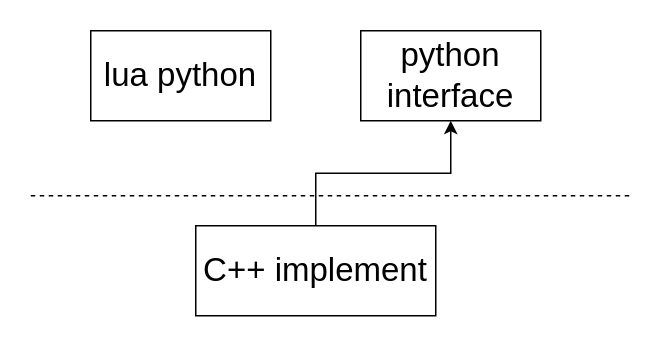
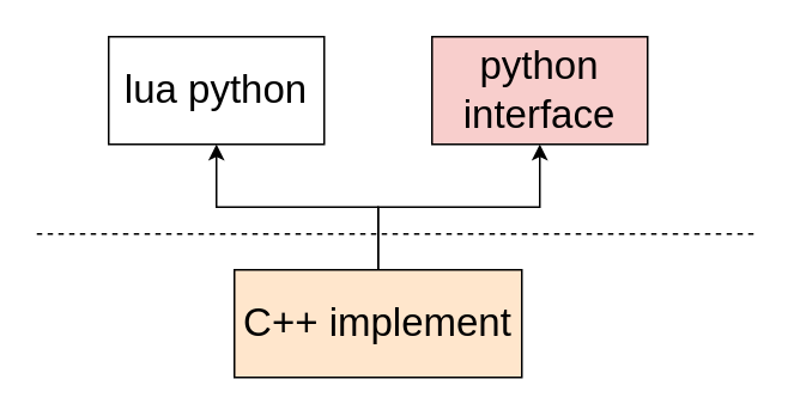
  <mxCell id="0" />
  <mxCell id="1" parent="0" />
+ <mxCell id="2" style="edgeStyle=orthogonalEdgeStyle;rounded=0;orthogonalLoop=1;jettySize=auto;html=1;entryX=0.5;entryY=1;entryDx=0;entryDy=0;fontSize=22;" edge="1" parent="1" source="4" target="5"><mxGeometry relative="1" as="geometry" /></mxCell>
  <mxCell id="3" style="edgeStyle=orthogonalEdgeStyle;rounded=0;orthogonalLoop=1;jettySize=auto;html=1;entryX=0.5;entryY=1;entryDx=0;entryDy=0;fontSize=22;" edge="1" parent="1" source="4" target="6"><mxGeometry relative="1" as="geometry" /></mxCell>
- <mxCell id="4" value="C++&amp;nbsp;implement" style="rounded=0;whiteSpace=wrap;html=1;fontSize=22;" vertex="1" parent="1"><mxGeometry x="130" y="150" width="160" height="60" as="geometry" /></mxCell>
+ <mxCell id="4" value="C++&amp;nbsp;implement" style="rounded=0;whiteSpace=wrap;html=1;fontSize=22;fillColor=#ffe6cc;" vertex="1" parent="1"><mxGeometry x="130" y="150" width="160" height="60" as="geometry" /></mxCell>
  <mxCell id="5" value="lua python" style="rounded=0;whiteSpace=wrap;html=1;fontSize=22;" vertex="1" parent="1"><mxGeometry x="60" y="20" width="120" height="60" as="geometry" /></mxCell>
- <mxCell id="6" value="python interface" style="rounded=0;whiteSpace=wrap;html=1;fontSize=22;" vertex="1" parent="1"><mxGeometry x="240" y="20" width="120" height="60" as="geometry" /></mxCell>
+ <mxCell id="6" value="python interface" style="rounded=0;whiteSpace=wrap;html=1;fontSize=22;fillColor=#f8cecc;" vertex="1" parent="1"><mxGeometry x="240" y="20" width="120" height="60" as="geometry" /></mxCell>
  <mxCell id="7" value="" style="endArrow=none;dashed=1;html=1;rounded=0;fontSize=22;" edge="1" parent="1"><mxGeometry width="50" height="50" relative="1" as="geometry"><mxPoint x="20" y="130" as="sourcePoint" /><mxPoint x="420" y="130" as="targetPoint" /></mxGeometry></mxCell>
